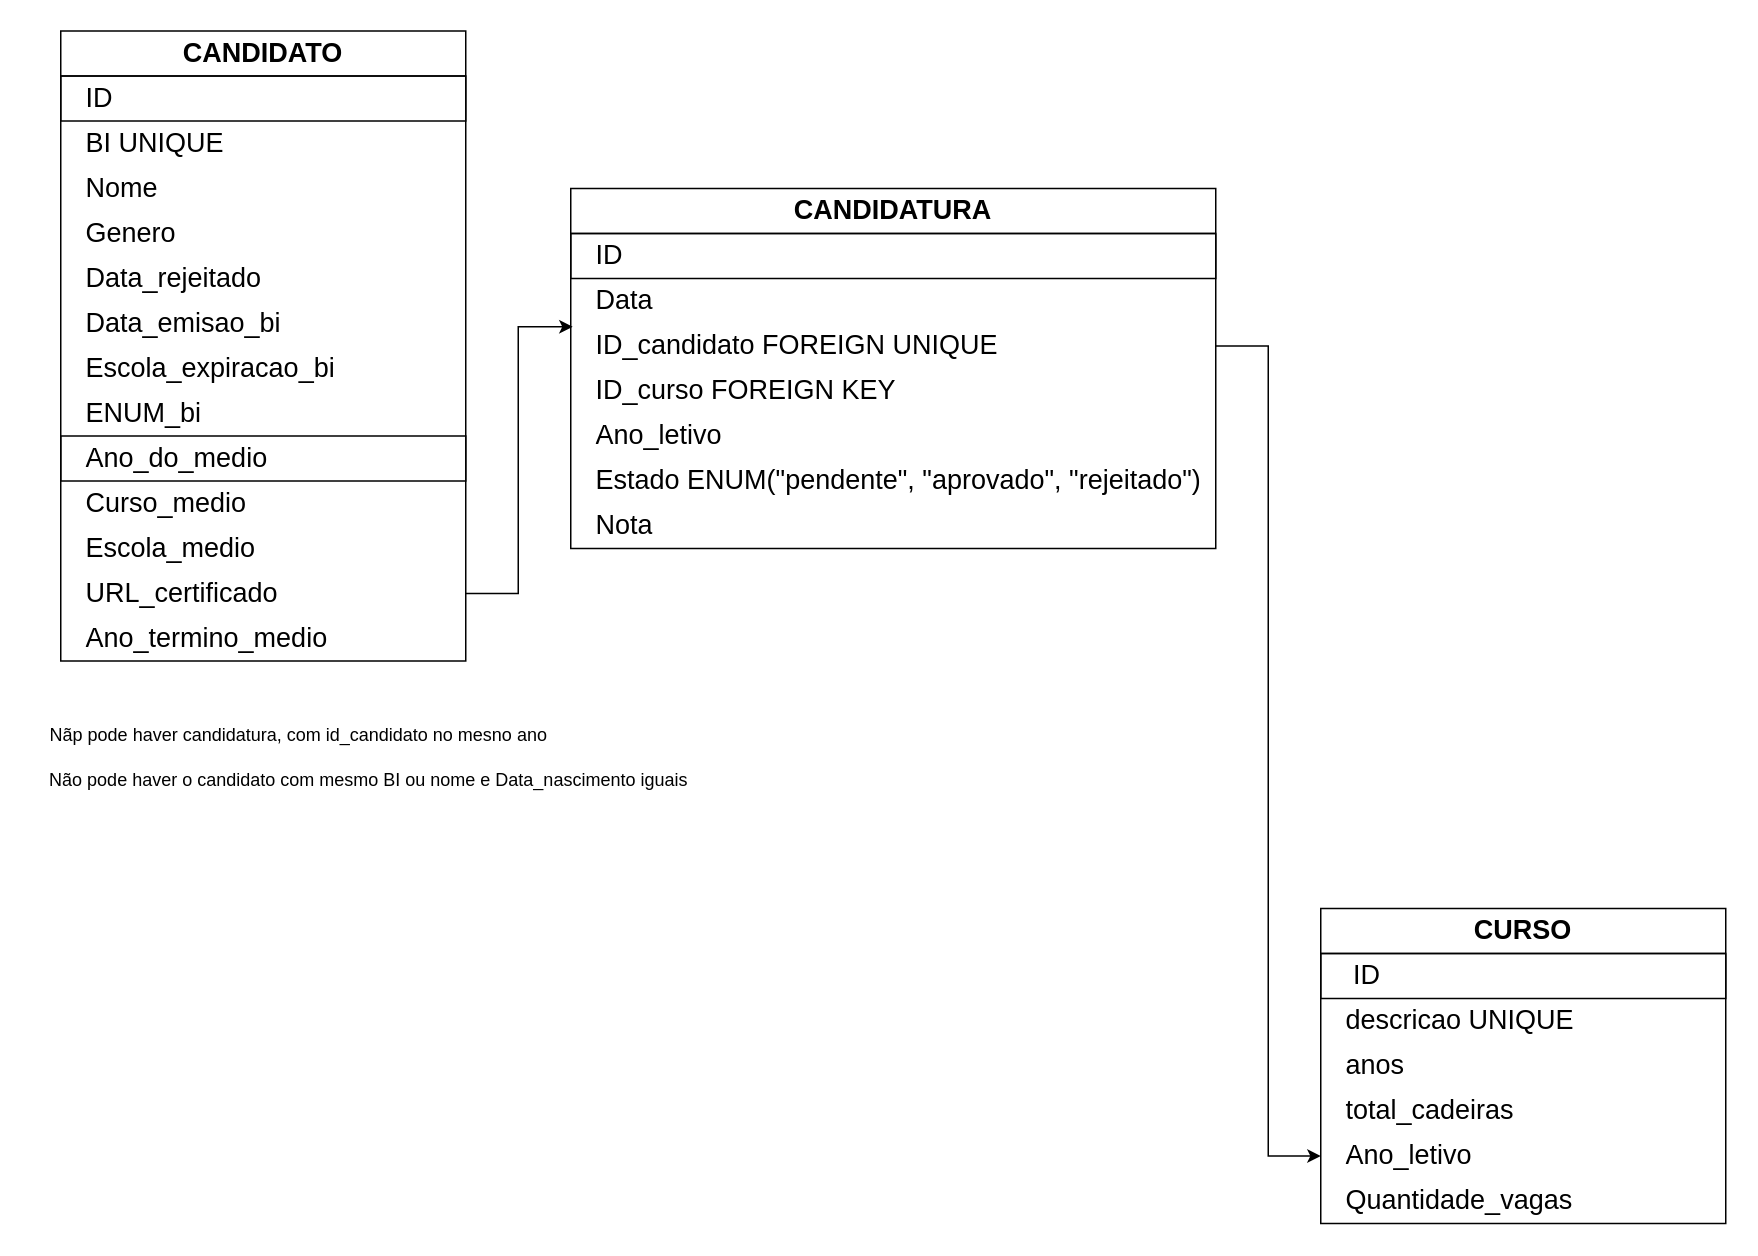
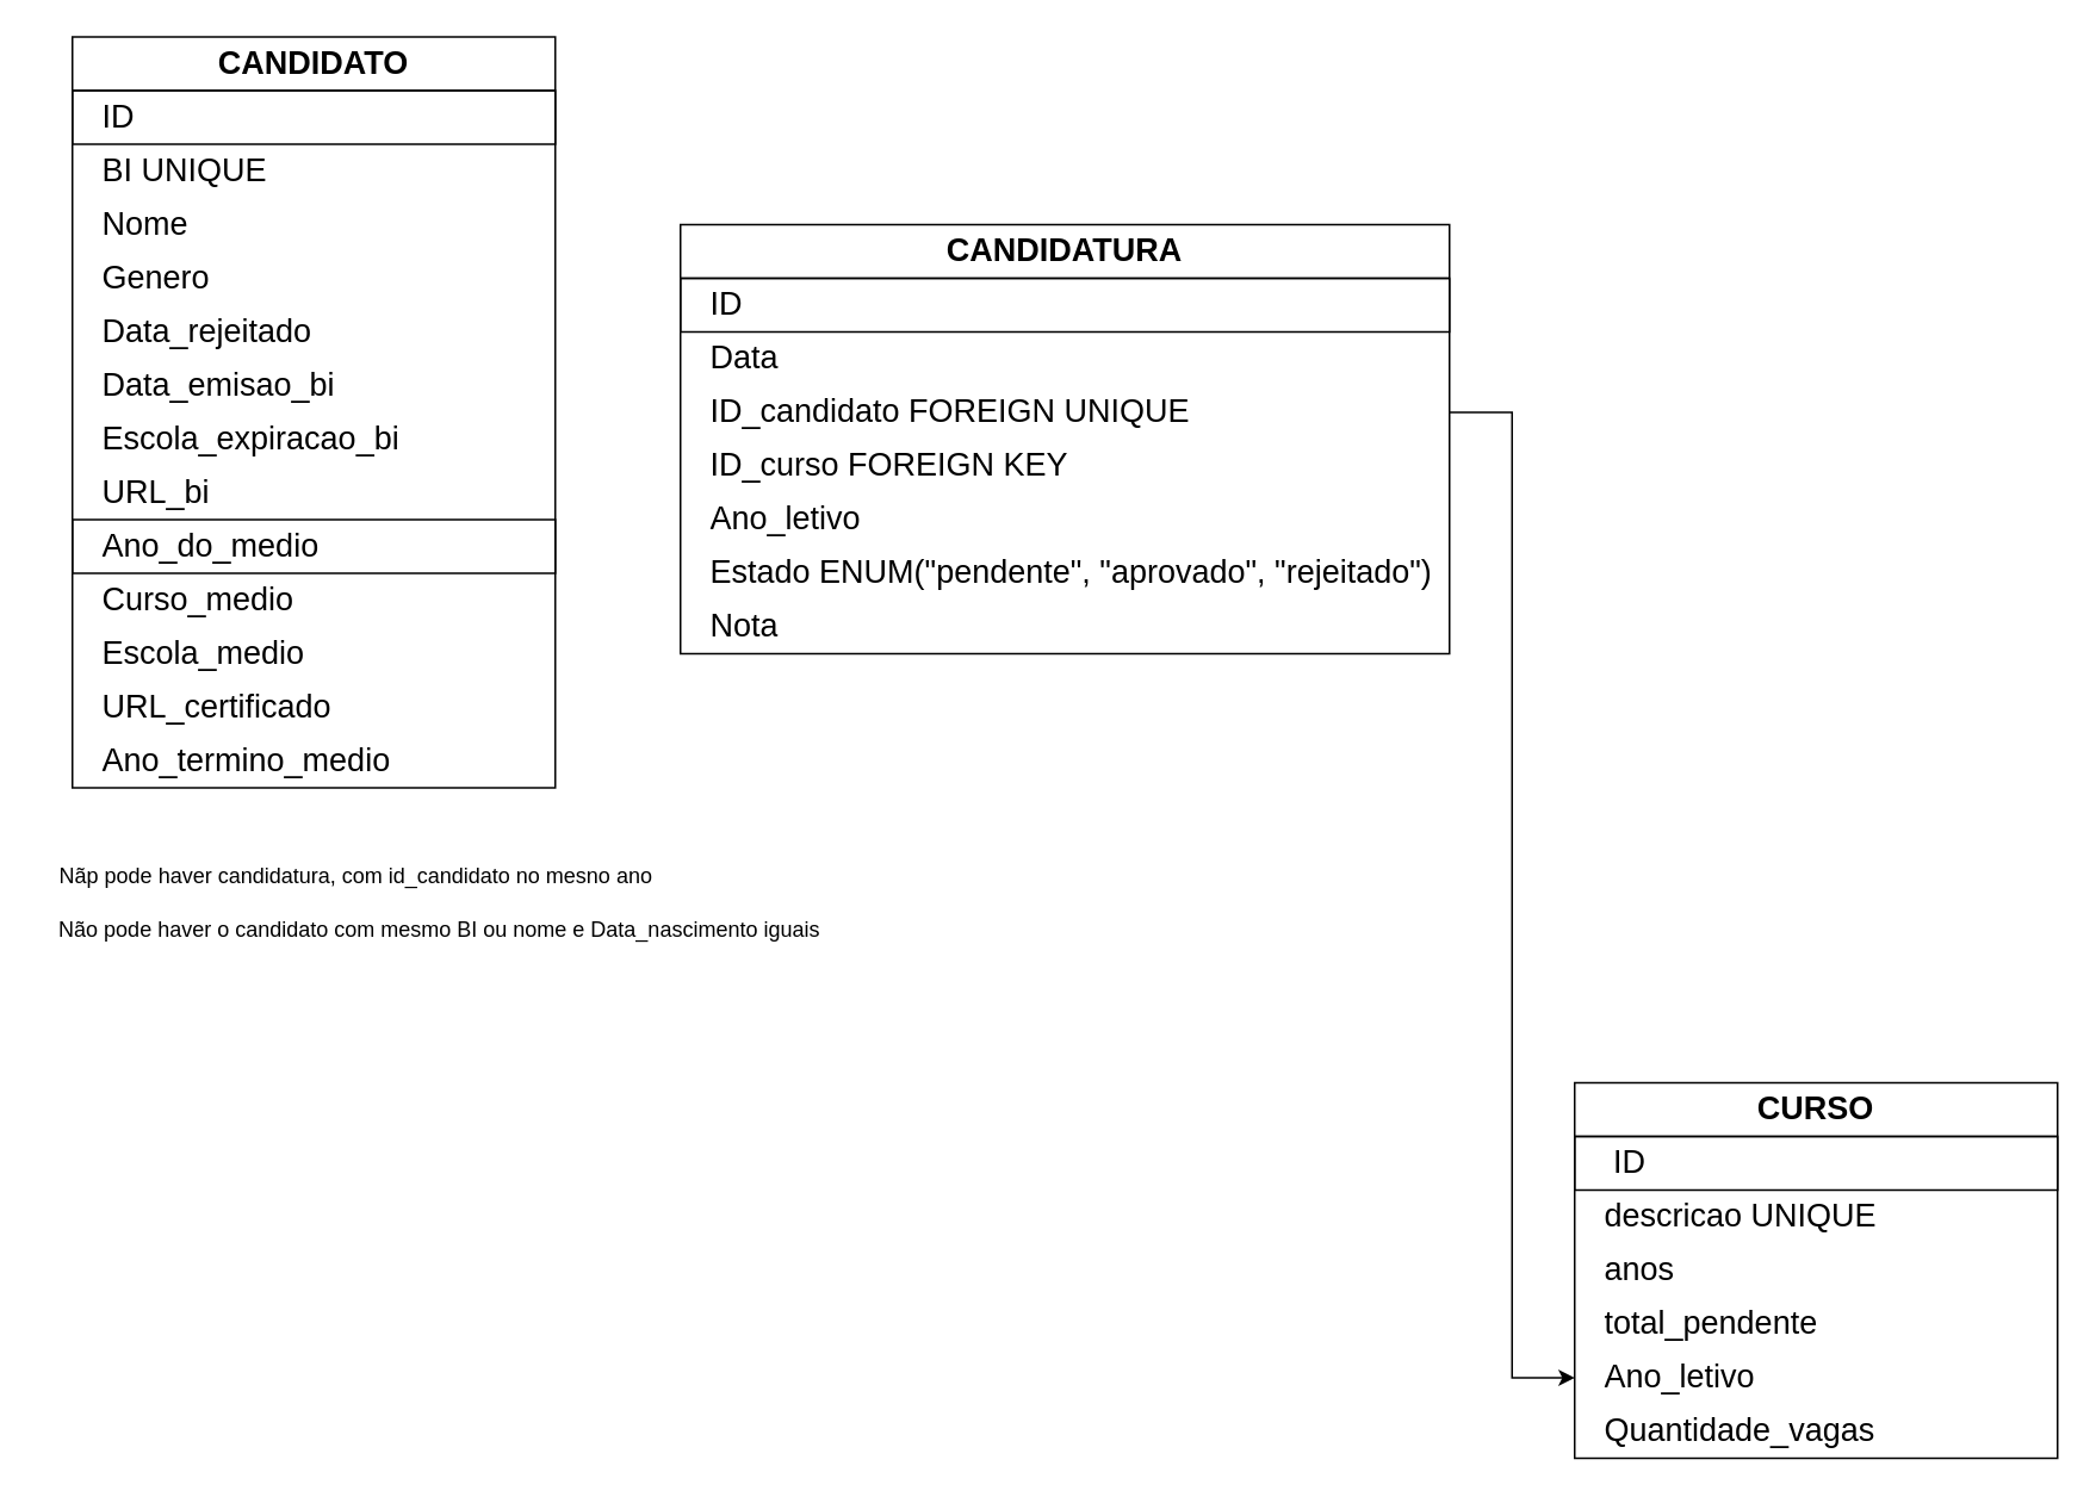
  <mxCell id="0" />
  <mxCell id="1" parent="0" />
  <mxCell id="2" value="CANDIDATO" style="swimlane;fontStyle=1;childLayout=stackLayout;horizontal=1;startSize=30;horizontalStack=0;resizeParent=1;resizeParentMax=0;resizeLast=0;collapsible=1;marginBottom=0;whiteSpace=wrap;html=1;fontSize=18;" vertex="1" parent="1"><mxGeometry x="40" y="20" width="270" height="420" as="geometry" /></mxCell>
  <mxCell id="3" value="ID" style="text;strokeColor=default;fillColor=none;align=left;verticalAlign=middle;spacingLeft=15;spacingRight=4;overflow=hidden;points=[[0,0.5],[1,0.5]];portConstraint=eastwest;rotatable=0;whiteSpace=wrap;html=1;spacing=2;fontSize=18;fontStyle=0" vertex="1" parent="2"><mxGeometry y="30" width="270" height="30" as="geometry" /></mxCell>
  <mxCell id="4" value="BI UNIQUE" style="text;strokeColor=none;fillColor=none;align=left;verticalAlign=middle;spacingLeft=15;spacingRight=4;overflow=hidden;points=[[0,0.5],[1,0.5]];portConstraint=eastwest;rotatable=0;whiteSpace=wrap;html=1;spacing=2;fontSize=18;fontStyle=0" vertex="1" parent="2"><mxGeometry y="60" width="270" height="30" as="geometry" /></mxCell>
  <mxCell id="5" value="Nome&lt;span style=&quot;white-space: pre; font-size: 18px;&quot;&gt;&#09;&lt;/span&gt;&lt;span style=&quot;white-space: pre; font-size: 18px;&quot;&gt;&#09;&lt;/span&gt;" style="text;strokeColor=none;fillColor=none;align=left;verticalAlign=middle;spacingLeft=15;spacingRight=4;overflow=hidden;points=[[0,0.5],[1,0.5]];portConstraint=eastwest;rotatable=0;whiteSpace=wrap;html=1;spacing=2;fontSize=18;fontStyle=0;glass=0;shadow=0;" vertex="1" parent="2"><mxGeometry y="90" width="270" height="30" as="geometry" /></mxCell>
  <mxCell id="6" value="Genero" style="text;strokeColor=none;fillColor=none;align=left;verticalAlign=middle;spacingLeft=15;spacingRight=4;overflow=hidden;points=[[0,0.5],[1,0.5]];portConstraint=eastwest;rotatable=0;whiteSpace=wrap;html=1;spacing=2;fontSize=18;fontStyle=0" vertex="1" parent="2"><mxGeometry y="120" width="270" height="30" as="geometry" /></mxCell>
  <mxCell id="7" value="Data_rejeitado" style="text;strokeColor=none;fillColor=none;align=left;verticalAlign=middle;spacingLeft=15;spacingRight=4;overflow=hidden;points=[[0,0.5],[1,0.5]];portConstraint=eastwest;rotatable=0;whiteSpace=wrap;html=1;spacing=2;fontSize=18;fontStyle=0" vertex="1" parent="2"><mxGeometry y="150" width="270" height="30" as="geometry" /></mxCell>
  <mxCell id="8" value="Data_emisao_bi" style="text;strokeColor=none;fillColor=none;align=left;verticalAlign=middle;spacingLeft=15;spacingRight=4;overflow=hidden;points=[[0,0.5],[1,0.5]];portConstraint=eastwest;rotatable=0;whiteSpace=wrap;html=1;spacing=2;fontSize=18;fontStyle=0" vertex="1" parent="2"><mxGeometry y="180" width="270" height="30" as="geometry" /></mxCell>
  <mxCell id="9" value="Escola_expiracao_bi" style="text;strokeColor=none;fillColor=none;align=left;verticalAlign=middle;spacingLeft=15;spacingRight=4;overflow=hidden;points=[[0,0.5],[1,0.5]];portConstraint=eastwest;rotatable=0;whiteSpace=wrap;html=1;spacing=2;fontSize=18;fontStyle=0" vertex="1" parent="2"><mxGeometry y="210" width="270" height="30" as="geometry" /></mxCell>
- <mxCell id="10" value="ENUM_bi" style="text;strokeColor=none;fillColor=none;align=left;verticalAlign=middle;spacingLeft=15;spacingRight=4;overflow=hidden;points=[[0,0.5],[1,0.5]];portConstraint=eastwest;rotatable=0;whiteSpace=wrap;html=1;spacing=2;fontSize=18;fontStyle=0" vertex="1" parent="2"><mxGeometry y="240" width="270" height="30" as="geometry" /></mxCell>
+ <mxCell id="10" value="URL_bi" style="text;strokeColor=none;fillColor=none;align=left;verticalAlign=middle;spacingLeft=15;spacingRight=4;overflow=hidden;points=[[0,0.5],[1,0.5]];portConstraint=eastwest;rotatable=0;whiteSpace=wrap;html=1;spacing=2;fontSize=18;fontStyle=0" vertex="1" parent="2"><mxGeometry y="240" width="270" height="30" as="geometry" /></mxCell>
  <mxCell id="11" value="Ano_do_medio" style="text;strokeColor=default;fillColor=none;align=left;verticalAlign=middle;spacingLeft=15;spacingRight=4;overflow=hidden;points=[[0,0.5],[1,0.5]];portConstraint=eastwest;rotatable=0;whiteSpace=wrap;html=1;spacing=2;fontSize=18;fontStyle=0" vertex="1" parent="2"><mxGeometry y="270" width="270" height="30" as="geometry" /></mxCell>
  <mxCell id="12" value="Curso_medio" style="text;strokeColor=none;fillColor=none;align=left;verticalAlign=middle;spacingLeft=15;spacingRight=4;overflow=hidden;points=[[0,0.5],[1,0.5]];portConstraint=eastwest;rotatable=0;whiteSpace=wrap;html=1;fontSize=18;fontStyle=0" vertex="1" parent="2"><mxGeometry y="300" width="270" height="30" as="geometry" /></mxCell>
  <mxCell id="13" value="Escola_medio" style="text;strokeColor=none;fillColor=none;align=left;verticalAlign=middle;spacingLeft=15;spacingRight=4;overflow=hidden;points=[[0,0.5],[1,0.5]];portConstraint=eastwest;rotatable=0;whiteSpace=wrap;html=1;spacing=2;fontSize=18;fontStyle=0" vertex="1" parent="2"><mxGeometry y="330" width="270" height="30" as="geometry" /></mxCell>
  <mxCell id="14" value="URL_certificado&lt;br style=&quot;font-size: 18px;&quot;&gt;" style="text;strokeColor=none;fillColor=none;align=left;verticalAlign=middle;spacingLeft=15;spacingRight=4;overflow=hidden;points=[[0,0.5],[1,0.5]];portConstraint=eastwest;rotatable=0;whiteSpace=wrap;html=1;spacing=2;fontSize=18;fontStyle=0" vertex="1" parent="2"><mxGeometry y="360" width="270" height="30" as="geometry" /></mxCell>
  <mxCell id="15" value="Ano_termino_medio" style="text;strokeColor=none;fillColor=none;align=left;verticalAlign=middle;spacingLeft=15;spacingRight=4;overflow=hidden;points=[[0,0.5],[1,0.5]];portConstraint=eastwest;rotatable=0;whiteSpace=wrap;html=1;spacing=2;fontSize=18;fontStyle=0" vertex="1" parent="2"><mxGeometry y="390" width="270" height="30" as="geometry" /></mxCell>
  <mxCell id="16" value="CANDIDATURA" style="swimlane;fontStyle=1;childLayout=stackLayout;horizontal=1;startSize=30;horizontalStack=0;resizeParent=1;resizeParentMax=0;resizeLast=0;collapsible=1;marginBottom=0;whiteSpace=wrap;html=1;fontSize=18;" vertex="1" parent="1"><mxGeometry x="380" y="125" width="430" height="240" as="geometry" /></mxCell>
  <mxCell id="17" value="ID" style="text;strokeColor=default;fillColor=none;align=left;verticalAlign=middle;spacingLeft=15;spacingRight=4;overflow=hidden;points=[[0,0.5],[1,0.5]];portConstraint=eastwest;rotatable=0;whiteSpace=wrap;html=1;spacing=2;fontSize=18;fontStyle=0" vertex="1" parent="16"><mxGeometry y="30" width="430" height="30" as="geometry" /></mxCell>
  <mxCell id="18" value="Data&lt;span style=&quot;white-space: pre;&quot;&gt;&#09;&lt;/span&gt;" style="text;strokeColor=none;fillColor=none;align=left;verticalAlign=middle;spacingLeft=15;spacingRight=4;overflow=hidden;points=[[0,0.5],[1,0.5]];portConstraint=eastwest;rotatable=0;whiteSpace=wrap;html=1;spacing=2;fontSize=18;fontStyle=0" vertex="1" parent="16"><mxGeometry y="60" width="430" height="30" as="geometry" /></mxCell>
  <mxCell id="19" value="ID_candidato FOREIGN UNIQUE" style="text;strokeColor=none;fillColor=none;align=left;verticalAlign=middle;spacingLeft=15;spacingRight=4;overflow=hidden;points=[[0,0.5],[1,0.5]];portConstraint=eastwest;rotatable=0;whiteSpace=wrap;html=1;spacing=2;fontSize=18;fontStyle=0" vertex="1" parent="16"><mxGeometry y="90" width="430" height="30" as="geometry" /></mxCell>
  <mxCell id="20" value="ID_curso FOREIGN KEY" style="text;strokeColor=none;fillColor=none;align=left;verticalAlign=middle;spacingLeft=15;spacingRight=4;overflow=hidden;points=[[0,0.5],[1,0.5]];portConstraint=eastwest;rotatable=0;whiteSpace=wrap;html=1;fontSize=18;fontStyle=0" vertex="1" parent="16"><mxGeometry y="120" width="430" height="30" as="geometry" /></mxCell>
  <mxCell id="21" value="Ano_letivo" style="text;strokeColor=none;fillColor=none;align=left;verticalAlign=middle;spacingLeft=15;spacingRight=4;overflow=hidden;points=[[0,0.5],[1,0.5]];portConstraint=eastwest;rotatable=0;whiteSpace=wrap;html=1;spacing=2;fontSize=18;fontStyle=0" vertex="1" parent="16"><mxGeometry y="150" width="430" height="30" as="geometry" /></mxCell>
  <mxCell id="22" value="Estado ENUM(&quot;pendente&quot;, &quot;aprovado&quot;, &quot;rejeitado&quot;)" style="text;strokeColor=none;fillColor=none;align=left;verticalAlign=middle;spacingLeft=15;spacingRight=4;overflow=hidden;points=[[0,0.5],[1,0.5]];portConstraint=eastwest;rotatable=0;whiteSpace=wrap;html=1;spacing=2;fontSize=18;fontStyle=0" vertex="1" parent="16"><mxGeometry y="180" width="430" height="30" as="geometry" /></mxCell>
  <mxCell id="23" value="Nota" style="text;strokeColor=none;fillColor=none;align=left;verticalAlign=middle;spacingLeft=15;spacingRight=4;overflow=hidden;points=[[0,0.5],[1,0.5]];portConstraint=eastwest;rotatable=0;whiteSpace=wrap;html=1;spacing=2;fontSize=18;fontStyle=0" vertex="1" parent="16"><mxGeometry y="210" width="430" height="30" as="geometry" /></mxCell>
  <mxCell id="24" value="CURSO" style="swimlane;fontStyle=1;childLayout=stackLayout;horizontal=1;startSize=30;horizontalStack=0;resizeParent=1;resizeParentMax=0;resizeLast=0;collapsible=1;marginBottom=0;whiteSpace=wrap;html=1;fontSize=18;" vertex="1" parent="1"><mxGeometry x="880" y="605" width="270" height="210" as="geometry" /></mxCell>
  <mxCell id="25" value="&amp;nbsp;ID" style="text;strokeColor=default;fillColor=none;align=left;verticalAlign=middle;spacingLeft=15;spacingRight=4;overflow=hidden;points=[[0,0.5],[1,0.5]];portConstraint=eastwest;rotatable=0;whiteSpace=wrap;html=1;spacing=2;fontSize=18;fontStyle=0" vertex="1" parent="24"><mxGeometry y="30" width="270" height="30" as="geometry" /></mxCell>
  <mxCell id="26" value="descricao UNIQUE" style="text;strokeColor=none;fillColor=none;align=left;verticalAlign=middle;spacingLeft=15;spacingRight=4;overflow=hidden;points=[[0,0.5],[1,0.5]];portConstraint=eastwest;rotatable=0;whiteSpace=wrap;html=1;spacing=2;fontSize=18;fontStyle=0" vertex="1" parent="24"><mxGeometry y="60" width="270" height="30" as="geometry" /></mxCell>
  <mxCell id="27" value="anos" style="text;strokeColor=none;fillColor=none;align=left;verticalAlign=middle;spacingLeft=15;spacingRight=4;overflow=hidden;points=[[0,0.5],[1,0.5]];portConstraint=eastwest;rotatable=0;whiteSpace=wrap;html=1;spacing=2;fontSize=18;fontStyle=0" vertex="1" parent="24"><mxGeometry y="90" width="270" height="30" as="geometry" /></mxCell>
- <mxCell id="28" value="total_cadeiras" style="text;strokeColor=none;fillColor=none;align=left;verticalAlign=middle;spacingLeft=15;spacingRight=4;overflow=hidden;points=[[0,0.5],[1,0.5]];portConstraint=eastwest;rotatable=0;whiteSpace=wrap;html=1;fontSize=18;fontStyle=0" vertex="1" parent="24"><mxGeometry y="120" width="270" height="30" as="geometry" /></mxCell>
+ <mxCell id="28" value="total_pendente" style="text;strokeColor=none;fillColor=none;align=left;verticalAlign=middle;spacingLeft=15;spacingRight=4;overflow=hidden;points=[[0,0.5],[1,0.5]];portConstraint=eastwest;rotatable=0;whiteSpace=wrap;html=1;fontSize=18;fontStyle=0" vertex="1" parent="24"><mxGeometry y="120" width="270" height="30" as="geometry" /></mxCell>
  <mxCell id="29" value="Ano_letivo" style="text;strokeColor=none;fillColor=none;align=left;verticalAlign=middle;spacingLeft=15;spacingRight=4;overflow=hidden;points=[[0,0.5],[1,0.5]];portConstraint=eastwest;rotatable=0;whiteSpace=wrap;html=1;spacing=2;fontSize=18;fontStyle=0" vertex="1" parent="24"><mxGeometry y="150" width="270" height="30" as="geometry" /></mxCell>
  <mxCell id="30" value="Quantidade_vagas" style="text;strokeColor=none;fillColor=none;align=left;verticalAlign=middle;spacingLeft=15;spacingRight=4;overflow=hidden;points=[[0,0.5],[1,0.5]];portConstraint=eastwest;rotatable=0;whiteSpace=wrap;html=1;spacing=2;fontSize=18;fontStyle=0" vertex="1" parent="24"><mxGeometry y="180" width="270" height="30" as="geometry" /></mxCell>
- <mxCell id="31" value="" style="edgeStyle=orthogonalEdgeStyle;rounded=0;orthogonalLoop=1;jettySize=auto;html=1;entryX=0.003;entryY=0.073;entryDx=0;entryDy=0;entryPerimeter=0;" edge="1" parent="1" source="14" target="19"><mxGeometry relative="1" as="geometry" /></mxCell>
  <mxCell id="32" value="" style="edgeStyle=orthogonalEdgeStyle;rounded=0;orthogonalLoop=1;jettySize=auto;html=1;" edge="1" parent="1" source="19" target="29"><mxGeometry relative="1" as="geometry" /></mxCell>
  <mxCell id="33" value="Nãp pode haver candidatura, com id_candidato no mesno ano&amp;nbsp;" style="text;html=1;align=center;verticalAlign=middle;resizable=0;points=[];autosize=1;strokeColor=none;fillColor=none;" vertex="1" parent="1"><mxGeometry x="20" y="475" width="360" height="30" as="geometry" /></mxCell>
  <mxCell id="34" value="Não pode haver o candidato com mesmo BI ou nome e Data_nascimento iguais" style="text;html=1;align=center;verticalAlign=middle;resizable=0;points=[];autosize=1;strokeColor=none;fillColor=none;" vertex="1" parent="1"><mxGeometry x="20" y="505" width="450" height="30" as="geometry" /></mxCell>
